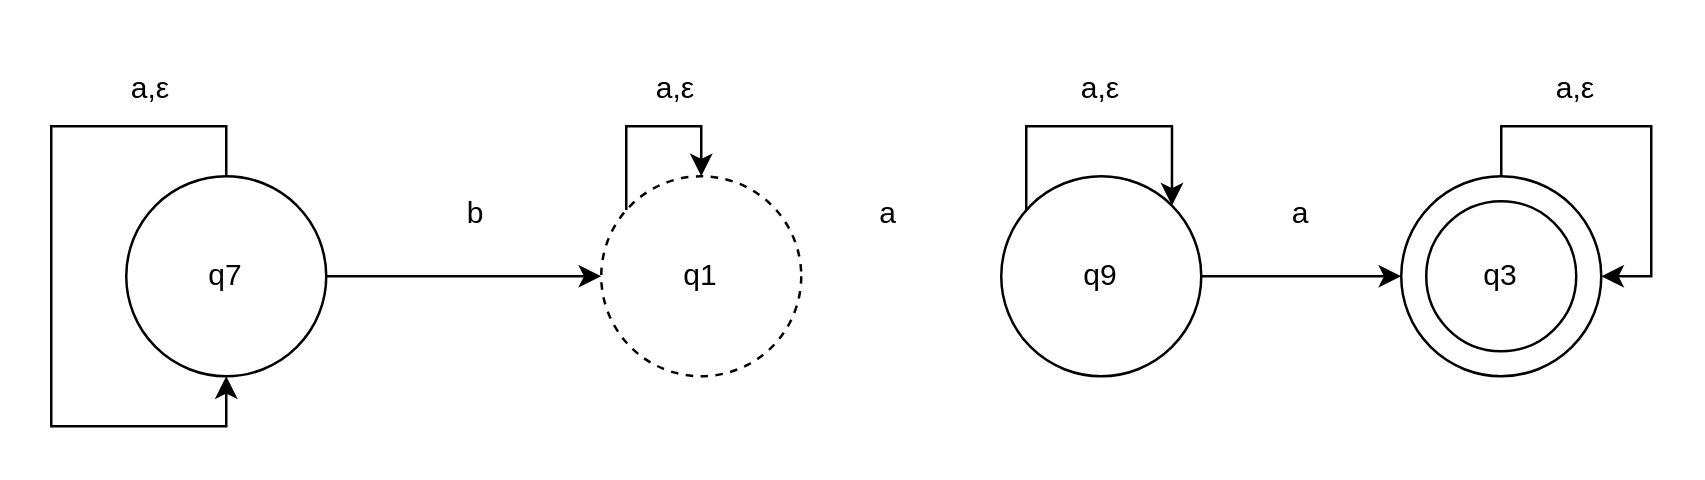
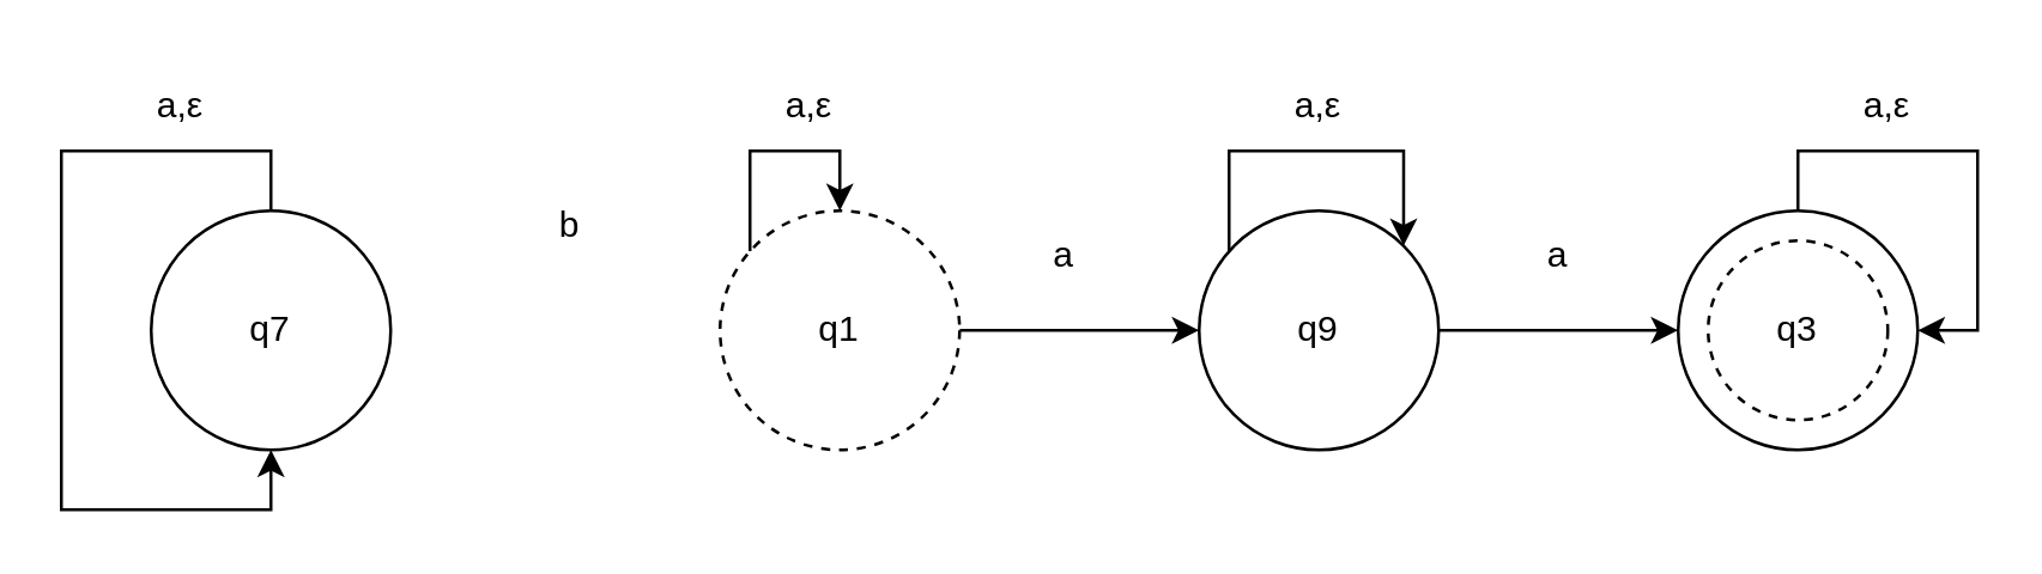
  <mxCell id="0" />
  <mxCell id="1" parent="0" />
- <mxCell id="2" style="edgeStyle=orthogonalEdgeStyle;rounded=0;orthogonalLoop=1;jettySize=auto;html=1;entryX=0;entryY=0.5;entryDx=0;entryDy=0;" edge="1" parent="1" source="3" target="5"><mxGeometry relative="1" as="geometry"><Array as="points"><mxPoint x="170" y="110" /><mxPoint x="170" y="110" /></Array></mxGeometry></mxCell>
  <mxCell id="3" value="q7" style="ellipse;whiteSpace=wrap;html=1;aspect=fixed;" vertex="1" parent="1"><mxGeometry x="50" y="70" width="80" height="80" as="geometry" /></mxCell>
+ <mxCell id="4" style="edgeStyle=orthogonalEdgeStyle;rounded=0;orthogonalLoop=1;jettySize=auto;html=1;" edge="1" parent="1" source="5" target="7"><mxGeometry relative="1" as="geometry" /></mxCell>
  <mxCell id="5" value="q1" style="ellipse;whiteSpace=wrap;html=1;aspect=fixed;dashed=1;" vertex="1" parent="1"><mxGeometry x="240" y="70" width="80" height="80" as="geometry" /></mxCell>
  <mxCell id="6" style="edgeStyle=orthogonalEdgeStyle;rounded=0;orthogonalLoop=1;jettySize=auto;html=1;entryX=0;entryY=0.5;entryDx=0;entryDy=0;" edge="1" parent="1" source="7" target="8"><mxGeometry relative="1" as="geometry" /></mxCell>
  <mxCell id="7" value="q9" style="ellipse;whiteSpace=wrap;html=1;aspect=fixed;" vertex="1" parent="1"><mxGeometry x="400" y="70" width="80" height="80" as="geometry" /></mxCell>
  <mxCell id="8" value="" style="ellipse;whiteSpace=wrap;html=1;aspect=fixed;" vertex="1" parent="1"><mxGeometry x="560" y="70" width="80" height="80" as="geometry" /></mxCell>
- <mxCell id="9" value="q3" style="ellipse;whiteSpace=wrap;html=1;aspect=fixed;" vertex="1" parent="1"><mxGeometry x="570" y="80" width="60" height="60" as="geometry" /></mxCell>
- <mxCell id="10" value="b" style="text;html=1;strokeColor=none;fillColor=none;align=center;verticalAlign=middle;whiteSpace=wrap;rounded=0;" vertex="1" parent="1"><mxGeometry x="160" y="70" width="60" height="30" as="geometry" /></mxCell>
+ <mxCell id="9" value="q3" style="ellipse;whiteSpace=wrap;html=1;aspect=fixed;dashed=1;" vertex="1" parent="1"><mxGeometry x="570" y="80" width="60" height="60" as="geometry" /></mxCell>
+ <mxCell id="10" value="b" style="text;html=1;strokeColor=none;fillColor=none;align=center;verticalAlign=middle;whiteSpace=wrap;rounded=0;" vertex="1" parent="1"><mxGeometry x="160" y="60" width="60" height="30" as="geometry" /></mxCell>
  <mxCell id="11" value="a" style="text;html=1;strokeColor=none;fillColor=none;align=center;verticalAlign=middle;whiteSpace=wrap;rounded=0;" vertex="1" parent="1"><mxGeometry x="330" y="70" width="50" height="30" as="geometry" /></mxCell>
  <mxCell id="12" value="a" style="text;html=1;strokeColor=none;fillColor=none;align=center;verticalAlign=middle;whiteSpace=wrap;rounded=0;" vertex="1" parent="1"><mxGeometry x="490" y="70" width="60" height="30" as="geometry" /></mxCell>
  <mxCell id="13" style="edgeStyle=orthogonalEdgeStyle;rounded=0;orthogonalLoop=1;jettySize=auto;html=1;" edge="1" parent="1" source="3"><mxGeometry relative="1" as="geometry"><mxPoint x="90" y="150" as="targetPoint" /><Array as="points"><mxPoint x="90" y="50" /><mxPoint x="20" y="50" /><mxPoint x="20" y="170" /><mxPoint x="90" y="170" /></Array></mxGeometry></mxCell>
  <mxCell id="14" value="a,ε" style="text;html=1;strokeColor=none;fillColor=none;align=center;verticalAlign=middle;whiteSpace=wrap;rounded=0;" vertex="1" parent="1"><mxGeometry x="30" y="20" width="60" height="30" as="geometry" /></mxCell>
  <mxCell id="15" style="edgeStyle=orthogonalEdgeStyle;rounded=0;orthogonalLoop=1;jettySize=auto;html=1;entryX=0.5;entryY=0;entryDx=0;entryDy=0;" edge="1" parent="1" source="5" target="5"><mxGeometry relative="1" as="geometry"><Array as="points"><mxPoint x="250" y="50" /><mxPoint x="280" y="50" /></Array></mxGeometry></mxCell>
  <mxCell id="16" value="a,ε" style="text;html=1;strokeColor=none;fillColor=none;align=center;verticalAlign=middle;whiteSpace=wrap;rounded=0;" vertex="1" parent="1"><mxGeometry x="240" y="20" width="60" height="30" as="geometry" /></mxCell>
  <mxCell id="17" style="edgeStyle=orthogonalEdgeStyle;rounded=0;orthogonalLoop=1;jettySize=auto;html=1;entryX=1;entryY=0;entryDx=0;entryDy=0;" edge="1" parent="1" source="7" target="7"><mxGeometry relative="1" as="geometry"><Array as="points"><mxPoint x="410" y="50" /><mxPoint x="468" y="50" /></Array></mxGeometry></mxCell>
  <mxCell id="18" value="a,ε" style="text;html=1;strokeColor=none;fillColor=none;align=center;verticalAlign=middle;whiteSpace=wrap;rounded=0;" vertex="1" parent="1"><mxGeometry x="410" y="20" width="60" height="30" as="geometry" /></mxCell>
  <mxCell id="19" value="a,ε" style="text;html=1;strokeColor=none;fillColor=none;align=center;verticalAlign=middle;whiteSpace=wrap;rounded=0;" vertex="1" parent="1"><mxGeometry x="600" y="20" width="60" height="30" as="geometry" /></mxCell>
  <mxCell id="20" style="edgeStyle=orthogonalEdgeStyle;rounded=0;orthogonalLoop=1;jettySize=auto;html=1;entryX=1;entryY=0.5;entryDx=0;entryDy=0;" edge="1" parent="1" source="8" target="8"><mxGeometry relative="1" as="geometry"><Array as="points"><mxPoint x="600" y="50" /><mxPoint x="660" y="50" /><mxPoint x="660" y="110" /></Array></mxGeometry></mxCell>
